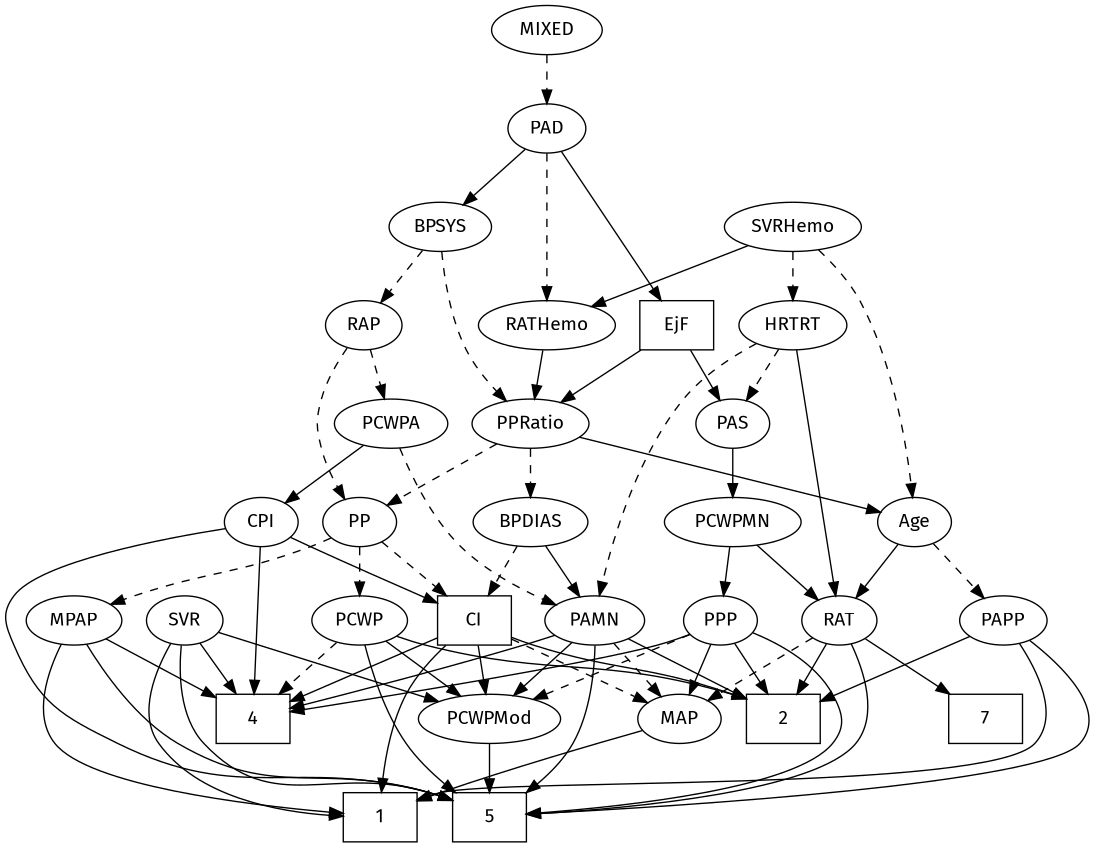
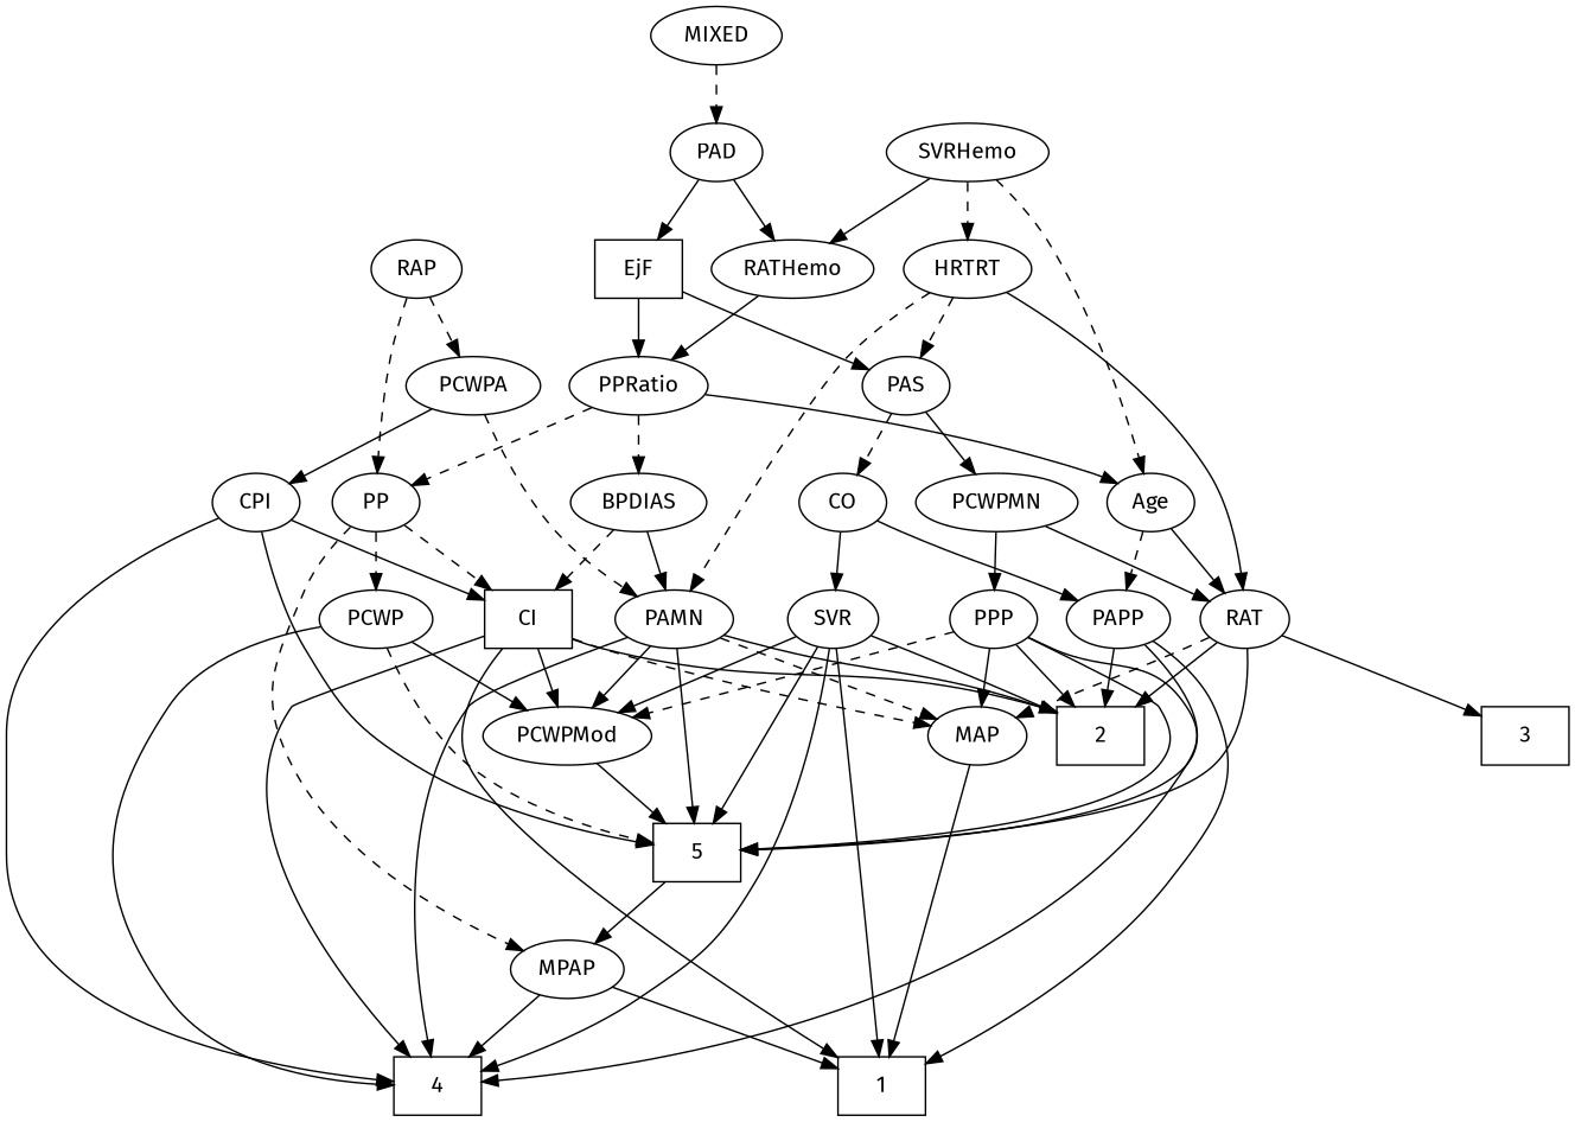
  strict digraph {
    fontname="Fira Sans"
    node [fontname="Fira Sans"]
    edge [fontname="Fira Sans" style=solid]
    1 [height=0.5 shape=box width=0.75]
    2 [height=0.5 shape=box width=0.75]
-   3 [height=0.5 shape=box width=0.75 label=7]
+   3 [height=0.5 shape=box width=0.75]
    4 [height=0.5 shape=box width=0.75]
    5 [height=0.5 shape=box width=0.75]
    Age [height=0.5 width=0.75]
    RAT [height=0.5 width=0.75827]
    PAPP [height=0.5 width=0.88464]
    MAP [height=0.5 width=0.84854]
    EjF [height=0.5 shape=box width=0.75]
    PAS [height=0.5 width=0.75]
    PPRatio [height=0.5 width=1.1013]
+   CO [height=0.5 width=0.75]
    PCWPMN [height=0.5 width=1.3902]
    PP [height=0.5 width=0.75]
    BPDIAS [height=0.5 width=1.1735]
    SVR [height=0.5 width=0.77632]
    PPP [height=0.5 width=0.75]
    HRTRT [height=0.5 width=1.1013]
    PAMN [height=0.5 width=1.011]
    MPAP [height=0.5 width=0.97491]
    CI [height=0.5 shape=box width=0.75]
    PCWP [height=0.5 width=0.97491]
    RAP [height=0.5 width=0.77632]
    PCWPA [height=0.5 width=1.1555]
    CPI [height=0.5 width=0.75]
    PCWPMod [height=0.5 width=1.4443]
    MIXED [height=0.5 width=1.1193]
    PAD [height=0.5 width=0.79437]
-   BPSYS [height=0.5 width=1.0471]
    RATHemo [height=0.5 width=1.3721]
    SVRHemo [height=0.5 width=1.3902]
    Age -> RAT
    Age -> PAPP [style=dashed]
    RAT -> 2
    RAT -> 3
    RAT -> 5
    RAT -> MAP [style=dashed]
    PAPP -> 1
    PAPP -> 2
    PAPP -> 5
    MAP -> 1
    EjF -> PAS
    EjF -> PPRatio
+   PAS -> CO [style=dashed]
    PAS -> PCWPMN
    PPRatio -> Age
    PPRatio -> PP [style=dashed]
    PPRatio -> BPDIAS [style=dashed]
+   CO -> PAPP
+   CO -> SVR
    PCWPMN -> RAT
    PCWPMN -> PPP
    PP -> MPAP [style=dashed]
    PP -> CI [style=dashed]
    PP -> PCWP [style=dashed]
    BPDIAS -> PAMN
    BPDIAS -> CI [style=dashed]
    SVR -> 1
    SVR -> 4
    SVR -> 5
    SVR -> PCWPMod
    PPP -> 2
    PPP -> 4
    PPP -> 5
    PPP -> MAP
    PPP -> PCWPMod [style=dashed]
    HRTRT -> RAT
    HRTRT -> PAS [style=dashed]
    HRTRT -> PAMN [style=dashed]
    PAMN -> 2
    PAMN -> 4
    PAMN -> 5
    PAMN -> MAP [style=dashed]
    PAMN -> PCWPMod
    MPAP -> 1
    MPAP -> 4
-   MPAP -> 5
+   5 -> MPAP
    CI -> 1
    CI -> 2
    CI -> 4
    CI -> MAP [style=dashed]
    CI -> PCWPMod
-   PCWP -> 2
-   PCWP -> 4 [style=dashed]
-   PCWP -> 5
+   SVR -> 2
+   PCWP -> 4
+   PCWP -> 5 [style=dashed]
    PCWP -> PCWPMod
    RAP -> PP [style=dashed]
    RAP -> PCWPA [style=dashed]
    PCWPA -> PAMN [style=dashed]
    PCWPA -> CPI
    CPI -> 4
    CPI -> 5
    CPI -> CI
    PCWPMod -> 5
    MIXED -> PAD [style=dashed]
    PAD -> EjF
-   PAD -> BPSYS
-   PAD -> RATHemo [style=dashed]
-   BPSYS -> PPRatio [style=dashed]
-   BPSYS -> RAP [style=dashed]
+   PAD -> RATHemo
    RATHemo -> PPRatio
    SVRHemo -> Age [style=dashed]
    SVRHemo -> HRTRT [style=dashed]
    SVRHemo -> RATHemo
  }
